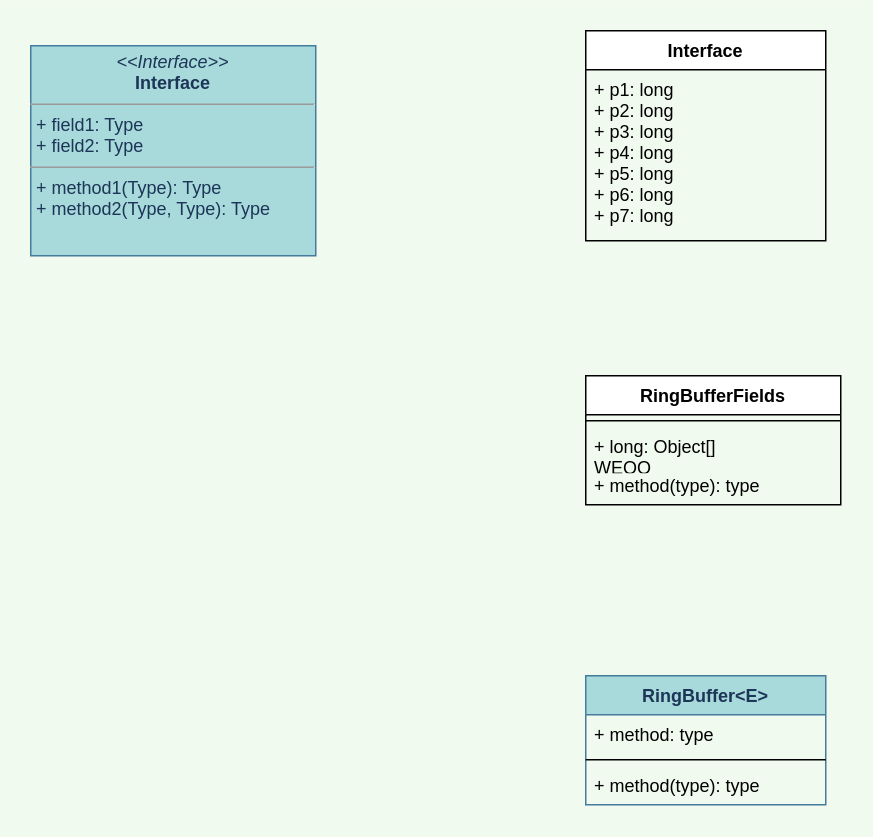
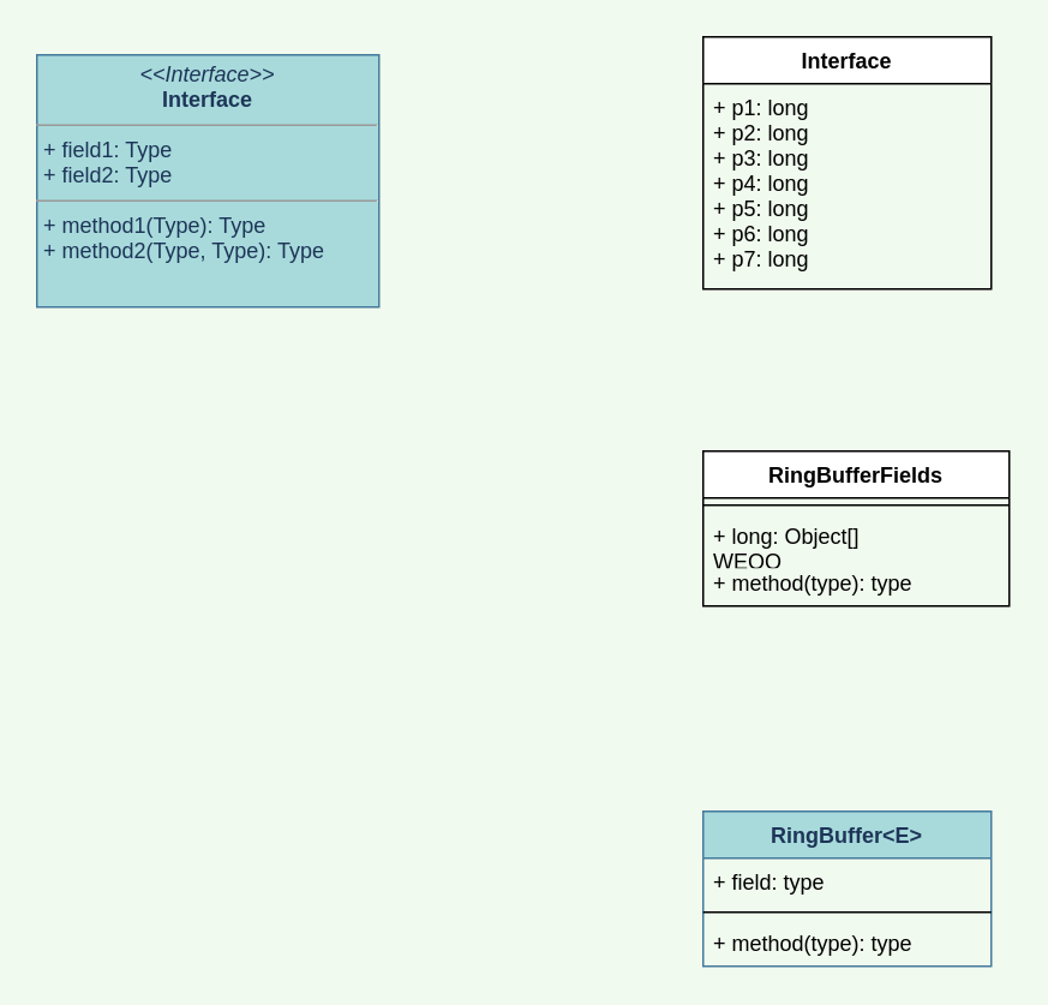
  <mxCell id="0" />
  <mxCell id="1" parent="0" />
  <mxCell id="2" value="&lt;p style=&quot;margin:0px;margin-top:4px;text-align:center;&quot;&gt;&lt;i&gt;&amp;lt;&amp;lt;Interface&amp;gt;&amp;gt;&lt;/i&gt;&lt;br/&gt;&lt;b&gt;Interface&lt;/b&gt;&lt;/p&gt;&lt;hr size=&quot;1&quot;/&gt;&lt;p style=&quot;margin:0px;margin-left:4px;&quot;&gt;+ field1: Type&lt;br/&gt;+ field2: Type&lt;/p&gt;&lt;hr size=&quot;1&quot;/&gt;&lt;p style=&quot;margin:0px;margin-left:4px;&quot;&gt;+ method1(Type): Type&lt;br/&gt;+ method2(Type, Type): Type&lt;/p&gt;" style="verticalAlign=top;align=left;overflow=fill;fontSize=12;fontFamily=Helvetica;html=1;rounded=0;sketch=0;fontColor=#1D3557;strokeColor=#457B9D;fillColor=#A8DADC;" parent="1" vertex="1"><mxGeometry x="20" y="30" width="190" height="140" as="geometry" /></mxCell>
  <mxCell id="3" value="RingBuffer&lt;E&gt;" style="swimlane;fontStyle=1;align=center;verticalAlign=top;childLayout=stackLayout;horizontal=1;startSize=26;horizontalStack=0;resizeParent=1;resizeParentMax=0;resizeLast=0;collapsible=1;marginBottom=0;rounded=0;sketch=0;fontColor=#1D3557;strokeColor=#457B9D;fillColor=#A8DADC;" parent="1" vertex="1"><mxGeometry x="390" y="450" width="160" height="86" as="geometry" /></mxCell>
- <mxCell id="4" value="+ method: type" style="text;strokeColor=none;fillColor=none;align=left;verticalAlign=top;spacingLeft=4;spacingRight=4;overflow=hidden;rotatable=0;points=[[0,0.5],[1,0.5]];portConstraint=eastwest;" parent="3" vertex="1"><mxGeometry y="26" width="160" height="26" as="geometry" /></mxCell>
+ <mxCell id="4" value="+ field: type" style="text;strokeColor=none;fillColor=none;align=left;verticalAlign=top;spacingLeft=4;spacingRight=4;overflow=hidden;rotatable=0;points=[[0,0.5],[1,0.5]];portConstraint=eastwest;" parent="3" vertex="1"><mxGeometry y="26" width="160" height="26" as="geometry" /></mxCell>
  <mxCell id="5" value="" style="line;strokeWidth=1;fillColor=none;align=left;verticalAlign=middle;spacingTop=-1;spacingLeft=3;spacingRight=3;rotatable=0;labelPosition=right;points=[];portConstraint=eastwest;" parent="3" vertex="1"><mxGeometry y="52" width="160" height="8" as="geometry" /></mxCell>
  <mxCell id="6" value="+ method(type): type" style="text;strokeColor=none;fillColor=none;align=left;verticalAlign=top;spacingLeft=4;spacingRight=4;overflow=hidden;rotatable=0;points=[[0,0.5],[1,0.5]];portConstraint=eastwest;" parent="3" vertex="1"><mxGeometry y="60" width="160" height="26" as="geometry" /></mxCell>
  <mxCell id="7" value="RingBufferFields" style="swimlane;fontStyle=1;align=center;verticalAlign=top;childLayout=stackLayout;horizontal=1;startSize=26;horizontalStack=0;resizeParent=1;resizeParentMax=0;resizeLast=0;collapsible=1;marginBottom=0;" vertex="1" parent="1"><mxGeometry x="390" y="250" width="170" height="86" as="geometry" /></mxCell>
  <mxCell id="8" value="" style="line;strokeWidth=1;fillColor=none;align=left;verticalAlign=middle;spacingTop=-1;spacingLeft=3;spacingRight=3;rotatable=0;labelPosition=right;points=[];portConstraint=eastwest;" vertex="1" parent="7"><mxGeometry y="26" width="170" height="8" as="geometry" /></mxCell>
  <mxCell id="9" value="+ long: Object[]&#10;WEQQ&#10;&#10;&#10;" style="text;strokeColor=none;fillColor=none;align=left;verticalAlign=top;spacingLeft=4;spacingRight=4;overflow=hidden;rotatable=0;points=[[0,0.5],[1,0.5]];portConstraint=eastwest;" vertex="1" parent="7"><mxGeometry y="34" width="170" height="26" as="geometry" /></mxCell>
  <mxCell id="10" value="+ method(type): type" style="text;strokeColor=none;fillColor=none;align=left;verticalAlign=top;spacingLeft=4;spacingRight=4;overflow=hidden;rotatable=0;points=[[0,0.5],[1,0.5]];portConstraint=eastwest;" vertex="1" parent="7"><mxGeometry y="60" width="170" height="26" as="geometry" /></mxCell>
  <mxCell id="11" value="Interface" style="swimlane;fontStyle=1;align=center;verticalAlign=top;childLayout=stackLayout;horizontal=1;startSize=26;horizontalStack=0;resizeParent=1;resizeParentMax=0;resizeLast=0;collapsible=1;marginBottom=0;" vertex="1" parent="1"><mxGeometry x="390" y="20" width="160" height="140" as="geometry" /></mxCell>
  <mxCell id="12" value="+ p1: long&#10;+ p2: long&#10;+ p3: long&#10;+ p4: long&#10;+ p5: long&#10;+ p6: long&#10;+ p7: long&#10;&#10;&#10;&#10;&#10;" style="text;strokeColor=none;fillColor=none;align=left;verticalAlign=top;spacingLeft=4;spacingRight=4;overflow=hidden;rotatable=0;points=[[0,0.5],[1,0.5]];portConstraint=eastwest;" vertex="1" parent="11"><mxGeometry y="26" width="160" height="114" as="geometry" /></mxCell>
